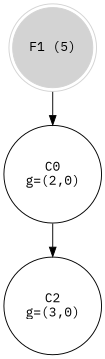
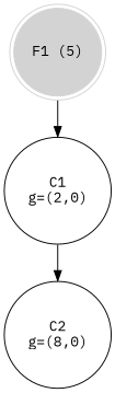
  digraph {
    fontname="IBM Plex Mono"
    node [fontname="IBM Plex Mono" shape=circle]
    edge [fontname="IBM Plex Mono"]
    n1 [color=lightgrey label="F1 (5)" shape=doublecircle style=filled]
-   n2 [label="C0\ng=(2,0)"]
-   n3 [label="C2\ng=(3,0)"]
+   n2 [label="C1\ng=(2,0)"]
+   n3 [label="C2\ng=(8,0)"]
    n1 -> n2
    n2 -> n3
  }
